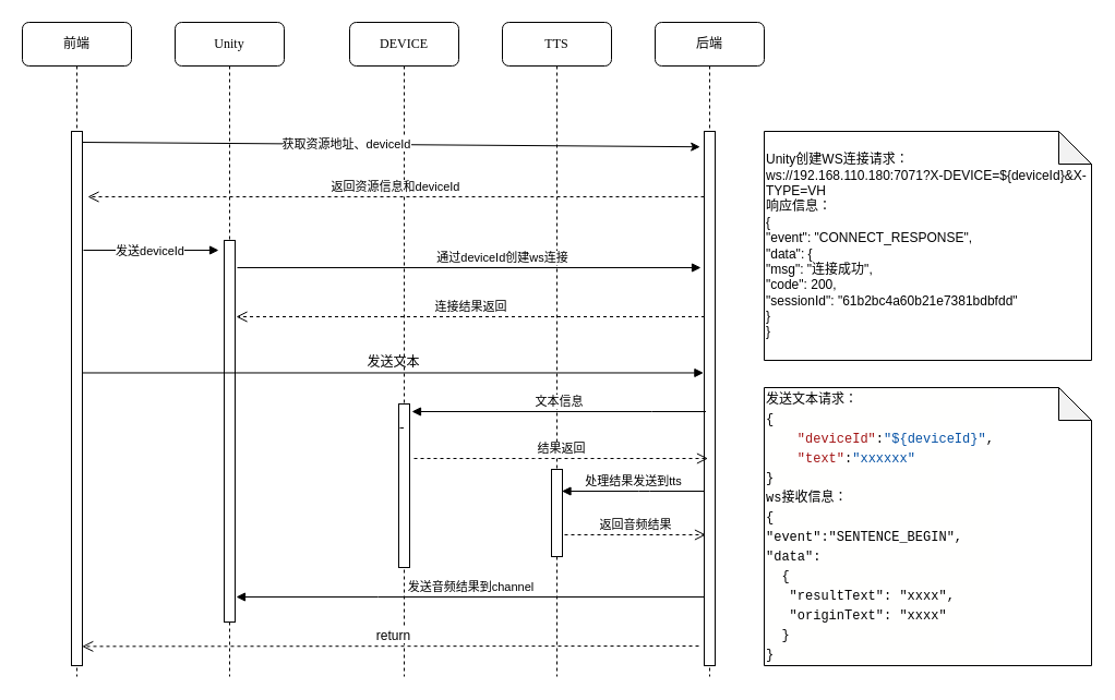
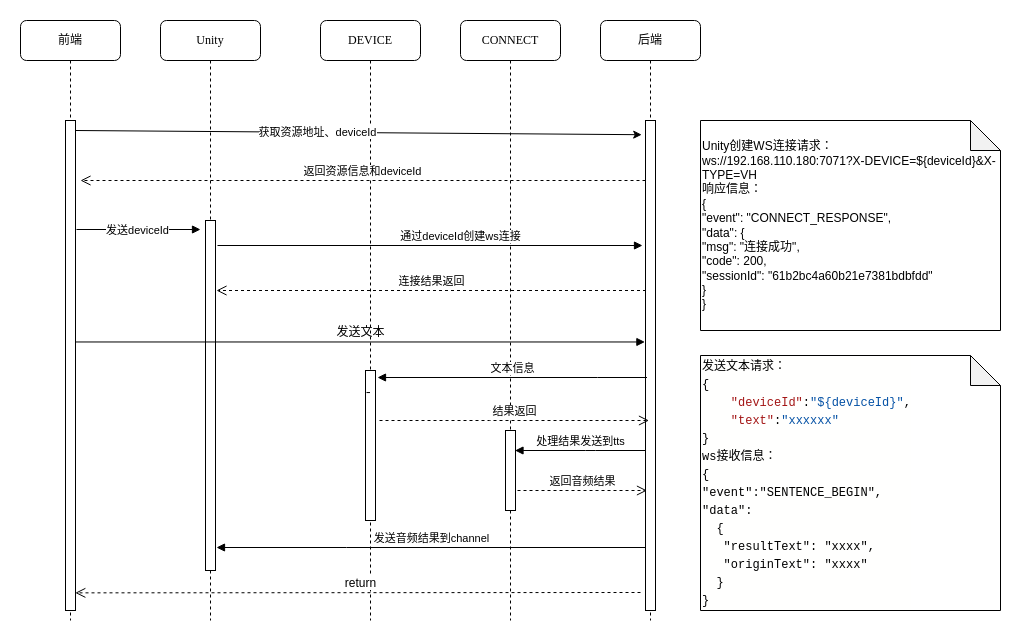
  <mxCell id="0" />
  <mxCell id="1" parent="0" />
  <mxCell id="2" value="Unity" style="shape=umlLifeline;perimeter=lifelinePerimeter;whiteSpace=wrap;html=1;container=1;collapsible=0;recursiveResize=0;outlineConnect=0;rounded=1;shadow=0;comic=0;labelBackgroundColor=none;strokeWidth=1;fontFamily=Verdana;fontSize=12;align=center;" parent="1" vertex="1"><mxGeometry x="160" y="20" width="100" height="600" as="geometry" /></mxCell>
  <mxCell id="3" value="" style="html=1;points=[];perimeter=orthogonalPerimeter;rounded=0;shadow=0;comic=0;labelBackgroundColor=none;strokeWidth=1;fontFamily=Verdana;fontSize=12;align=center;" parent="2" vertex="1"><mxGeometry x="45" y="200" width="10" height="350" as="geometry" /></mxCell>
  <mxCell id="4" value="DEVICE" style="shape=umlLifeline;perimeter=lifelinePerimeter;whiteSpace=wrap;html=1;container=1;collapsible=0;recursiveResize=0;outlineConnect=0;rounded=1;shadow=0;comic=0;labelBackgroundColor=none;strokeWidth=1;fontFamily=Verdana;fontSize=12;align=center;" parent="1" vertex="1"><mxGeometry x="320" y="20" width="100" height="600" as="geometry" /></mxCell>
- <mxCell id="5" value="TTS" style="shape=umlLifeline;perimeter=lifelinePerimeter;whiteSpace=wrap;html=1;container=1;collapsible=0;recursiveResize=0;outlineConnect=0;rounded=1;shadow=0;comic=0;labelBackgroundColor=none;strokeWidth=1;fontFamily=Verdana;fontSize=12;align=center;" parent="1" vertex="1"><mxGeometry x="460" y="20" width="100" height="600" as="geometry" /></mxCell>
+ <mxCell id="5" value="CONNECT" style="shape=umlLifeline;perimeter=lifelinePerimeter;whiteSpace=wrap;html=1;container=1;collapsible=0;recursiveResize=0;outlineConnect=0;rounded=1;shadow=0;comic=0;labelBackgroundColor=none;strokeWidth=1;fontFamily=Verdana;fontSize=12;align=center;" parent="1" vertex="1"><mxGeometry x="460" y="20" width="100" height="600" as="geometry" /></mxCell>
  <mxCell id="6" value="" style="html=1;points=[];perimeter=orthogonalPerimeter;rounded=0;shadow=0;comic=0;labelBackgroundColor=none;strokeWidth=1;fontFamily=Verdana;fontSize=12;align=center;" parent="5" vertex="1"><mxGeometry x="45" y="410" width="10" height="80" as="geometry" /></mxCell>
  <mxCell id="7" value="后端" style="shape=umlLifeline;perimeter=lifelinePerimeter;whiteSpace=wrap;html=1;container=1;collapsible=0;recursiveResize=0;outlineConnect=0;rounded=1;shadow=0;comic=0;labelBackgroundColor=none;strokeWidth=1;fontFamily=Verdana;fontSize=12;align=center;" parent="1" vertex="1"><mxGeometry x="600" y="20" width="100" height="600" as="geometry" /></mxCell>
  <mxCell id="8" value="前端" style="shape=umlLifeline;perimeter=lifelinePerimeter;whiteSpace=wrap;html=1;container=1;collapsible=0;recursiveResize=0;outlineConnect=0;rounded=1;shadow=0;comic=0;labelBackgroundColor=none;strokeWidth=1;fontFamily=Verdana;fontSize=12;align=center;" parent="1" vertex="1"><mxGeometry x="20" y="20" width="100" height="600" as="geometry" /></mxCell>
  <mxCell id="9" value="" style="html=1;points=[];perimeter=orthogonalPerimeter;rounded=0;shadow=0;comic=0;labelBackgroundColor=none;strokeWidth=1;fontFamily=Verdana;fontSize=12;align=center;" parent="8" vertex="1"><mxGeometry x="45" y="100" width="10" height="490" as="geometry" /></mxCell>
  <mxCell id="10" value="" style="endArrow=classic;html=1;rounded=0;entryX=-0.38;entryY=0.029;entryDx=0;entryDy=0;entryPerimeter=0;" edge="1" parent="8" target="12"><mxGeometry width="50" height="50" relative="1" as="geometry"><mxPoint x="55" y="110" as="sourcePoint" /><mxPoint x="105" y="60" as="targetPoint" /></mxGeometry></mxCell>
  <mxCell id="11" value="获取资源地址、deviceId" style="edgeLabel;html=1;align=center;verticalAlign=middle;resizable=0;points=[];" vertex="1" connectable="0" parent="10"><mxGeometry x="-0.139" y="-2" relative="1" as="geometry"><mxPoint x="-2" y="-2" as="offset" /></mxGeometry></mxCell>
  <mxCell id="12" value="" style="html=1;points=[];perimeter=orthogonalPerimeter;rounded=0;shadow=0;comic=0;labelBackgroundColor=none;strokeWidth=1;fontFamily=Verdana;fontSize=12;align=center;" parent="1" vertex="1"><mxGeometry x="645" y="120" width="10" height="490" as="geometry" /></mxCell>
  <mxCell id="13" value="发送文本" style="html=1;verticalAlign=bottom;endArrow=block;labelBackgroundColor=none;fontFamily=Verdana;fontSize=12;entryX=-0.06;entryY=0.503;entryDx=0;entryDy=0;entryPerimeter=0;" parent="1" edge="1"><mxGeometry relative="1" as="geometry"><mxPoint x="75" y="341.47" as="sourcePoint" /><mxPoint x="644.4" y="341.47" as="targetPoint" /></mxGeometry></mxCell>
  <mxCell id="14" value="返回资源信息和deviceId" style="html=1;verticalAlign=bottom;endArrow=open;dashed=1;endSize=8;rounded=0;" edge="1" parent="1" source="12"><mxGeometry relative="1" as="geometry"><mxPoint x="650" y="189" as="sourcePoint" /><mxPoint x="80" y="180" as="targetPoint" /><Array as="points"><mxPoint x="540" y="180" /><mxPoint x="360" y="180" /></Array></mxGeometry></mxCell>
  <mxCell id="15" value="发送deviceId" style="html=1;verticalAlign=bottom;endArrow=block;rounded=0;" edge="1" parent="1"><mxGeometry x="-0.014" y="-10" width="80" relative="1" as="geometry"><mxPoint x="76" y="229" as="sourcePoint" /><mxPoint x="200" y="229" as="targetPoint" /><mxPoint as="offset" /></mxGeometry></mxCell>
  <mxCell id="16" value="通过deviceId创建ws连接" style="html=1;verticalAlign=bottom;endArrow=block;rounded=0;" edge="1" parent="1"><mxGeometry x="0.143" width="80" relative="1" as="geometry"><mxPoint x="217" y="245" as="sourcePoint" /><mxPoint x="642" y="245" as="targetPoint" /><mxPoint as="offset" /></mxGeometry></mxCell>
  <mxCell id="17" value="连接结果返回" style="html=1;verticalAlign=bottom;endArrow=open;dashed=1;endSize=8;rounded=0;" edge="1" parent="1"><mxGeometry relative="1" as="geometry"><mxPoint x="645.5" y="290" as="sourcePoint" /><mxPoint x="216" y="290" as="targetPoint" /></mxGeometry></mxCell>
  <mxCell id="18" value="文本信息" style="html=1;verticalAlign=bottom;endArrow=block;rounded=0;" edge="1" parent="1"><mxGeometry width="80" relative="1" as="geometry"><mxPoint x="646.5" y="377" as="sourcePoint" /><mxPoint x="377" y="377" as="targetPoint" /><Array as="points"><mxPoint x="597" y="377" /></Array></mxGeometry></mxCell>
  <mxCell id="19" value="" style="html=1;points=[];perimeter=orthogonalPerimeter;rounded=0;shadow=0;comic=0;labelBackgroundColor=none;strokeWidth=1;fontFamily=Verdana;fontSize=12;align=center;" parent="1" vertex="1"><mxGeometry x="365" y="370" width="10" height="150" as="geometry" /></mxCell>
  <mxCell id="20" value="" style="html=1;verticalAlign=bottom;endArrow=none;rounded=0;entryX=0.1;entryY=0.147;entryDx=0;entryDy=0;entryPerimeter=0;" edge="1" parent="1" source="4" target="19"><mxGeometry width="80" relative="1" as="geometry"><mxPoint x="369.5" y="420.58" as="sourcePoint" /><mxPoint x="506" y="420.58" as="targetPoint" /></mxGeometry></mxCell>
  <mxCell id="21" value="结果返回" style="html=1;verticalAlign=bottom;endArrow=open;dashed=1;endSize=8;rounded=0;" edge="1" parent="1"><mxGeometry relative="1" as="geometry"><mxPoint x="379" y="420" as="sourcePoint" /><mxPoint x="648.5" y="420" as="targetPoint" /><Array as="points"><mxPoint x="489" y="420" /></Array></mxGeometry></mxCell>
  <mxCell id="22" value="处理结果发送到tts" style="html=1;verticalAlign=bottom;endArrow=block;rounded=0;" edge="1" parent="1"><mxGeometry x="-0.136" width="80" relative="1" as="geometry"><mxPoint x="645" y="450" as="sourcePoint" /><mxPoint x="514.5" y="450" as="targetPoint" /><Array as="points"><mxPoint x="595" y="450" /><mxPoint x="585" y="450" /><mxPoint x="555" y="450" /><mxPoint x="565" y="450" /></Array><mxPoint as="offset" /></mxGeometry></mxCell>
  <mxCell id="23" value="返回音频结果" style="html=1;verticalAlign=bottom;endArrow=open;dashed=1;endSize=8;rounded=0;" edge="1" parent="1"><mxGeometry relative="1" as="geometry"><mxPoint x="517" y="490" as="sourcePoint" /><mxPoint x="646.5" y="490" as="targetPoint" /><Array as="points"><mxPoint x="607" y="490" /></Array></mxGeometry></mxCell>
  <mxCell id="24" value="发送音频结果到channel" style="html=1;verticalAlign=bottom;endArrow=block;rounded=0;" edge="1" parent="1"><mxGeometry width="80" relative="1" as="geometry"><mxPoint x="645.5" y="547" as="sourcePoint" /><mxPoint x="216" y="547" as="targetPoint" /><Array as="points"><mxPoint x="346" y="547" /></Array></mxGeometry></mxCell>
  <mxCell id="25" value="&lt;span&gt;Unity创建WS连接请求：&lt;/span&gt;&lt;br&gt;&lt;span&gt;ws://192.168.110.180:7071?X-DEVICE=${deviceId}&amp;amp;X-TYPE=VH&lt;/span&gt;&lt;br&gt;&lt;span&gt;响应信息：&lt;/span&gt;&lt;br&gt;&lt;div&gt;{&lt;/div&gt;&lt;div&gt;&quot;event&quot;: &quot;CONNECT_RESPONSE&quot;,&lt;/div&gt;&lt;div&gt;&quot;data&quot;: {&lt;/div&gt;&lt;div&gt;&quot;msg&quot;: &quot;连接成功&quot;,&lt;/div&gt;&lt;div&gt;&quot;code&quot;: 200,&lt;/div&gt;&lt;div&gt;&quot;sessionId&quot;: &quot;61b2bc4a60b21e7381bdbfdd&quot;&lt;/div&gt;&lt;div&gt;}&lt;/div&gt;&lt;div&gt;}&lt;/div&gt;" style="shape=note;whiteSpace=wrap;html=1;backgroundOutline=1;darkOpacity=0.05;fontSize=12;align=left;" vertex="1" parent="1"><mxGeometry x="700" y="120" width="300" height="210" as="geometry" /></mxCell>
  <mxCell id="26" value="return" style="html=1;verticalAlign=bottom;endArrow=open;dashed=1;endSize=8;rounded=0;fontSize=12;entryX=0.98;entryY=0.964;entryDx=0;entryDy=0;entryPerimeter=0;" edge="1" parent="1" target="9"><mxGeometry x="-0.009" relative="1" as="geometry"><mxPoint x="640" y="592" as="sourcePoint" /><mxPoint x="500" y="530" as="targetPoint" /><mxPoint as="offset" /></mxGeometry></mxCell>
  <mxCell id="27" value="&lt;div style=&quot;background-color: rgb(255 , 255 , 254) ; font-family: &amp;#34;consolas&amp;#34; , &amp;#34;courier new&amp;#34; , monospace ; line-height: 18px&quot;&gt;&lt;div&gt;发送文本请求：&lt;/div&gt;&lt;div&gt;{&lt;/div&gt;&lt;div&gt;&amp;nbsp;&amp;nbsp;&amp;nbsp;&amp;nbsp;&lt;span style=&quot;color: #a31515&quot;&gt;&quot;deviceId&quot;&lt;/span&gt;:&lt;span style=&quot;color: #0451a5&quot;&gt;&quot;${deviceId}&quot;&lt;/span&gt;,&lt;/div&gt;&lt;div&gt;&amp;nbsp;&amp;nbsp;&amp;nbsp;&amp;nbsp;&lt;span style=&quot;color: #a31515&quot;&gt;&quot;text&quot;&lt;/span&gt;:&lt;span style=&quot;color: #0451a5&quot;&gt;&quot;xxxxxx&quot;&lt;/span&gt;&lt;/div&gt;&lt;div&gt;}&lt;/div&gt;&lt;div&gt;ws接收信息：&lt;/div&gt;&lt;div&gt;{&lt;/div&gt;&lt;div&gt;&quot;event&quot;:&quot;SENTENCE_BEGIN&quot;,&lt;/div&gt;&lt;div&gt;&quot;data&quot;:&lt;/div&gt;&lt;div&gt;&amp;nbsp; {&lt;/div&gt;&lt;div&gt;&amp;nbsp; &amp;nbsp;&quot;resultText&quot;: &quot;xxxx&quot;,&lt;br&gt;&lt;/div&gt;&lt;div&gt;&amp;nbsp; &amp;nbsp;&quot;originText&quot;: &quot;xxxx&quot;&lt;/div&gt;&lt;div&gt;&amp;nbsp; }&lt;/div&gt;&lt;div&gt;}&lt;br&gt;&lt;/div&gt;&lt;/div&gt;" style="shape=note;whiteSpace=wrap;html=1;backgroundOutline=1;darkOpacity=0.05;fontSize=12;align=left;" vertex="1" parent="1"><mxGeometry x="700" y="355" width="300" height="255" as="geometry" /></mxCell>
